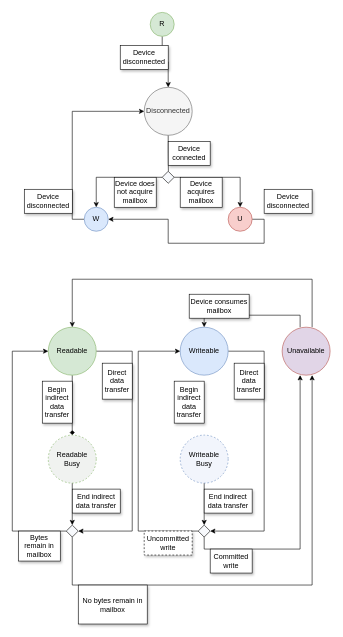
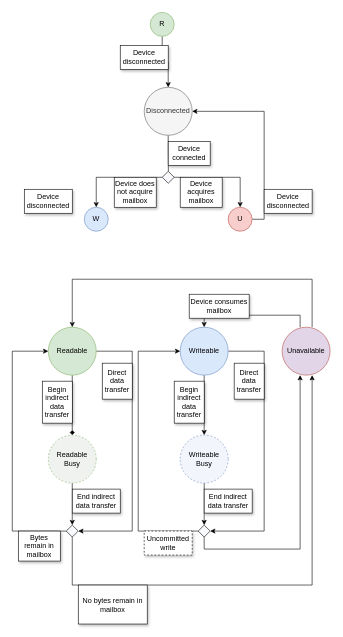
  <mxCell id="0" />
  <mxCell id="1" parent="0" />
  <mxCell id="2" style="edgeStyle=orthogonalEdgeStyle;rounded=0;orthogonalLoop=1;jettySize=auto;html=1;exitX=0.5;exitY=1;exitDx=0;exitDy=0;entryX=0.5;entryY=0;entryDx=0;entryDy=0;endArrow=diamond;endFill=1;" edge="1" parent="1" source="4" target="11"><mxGeometry relative="1" as="geometry" /></mxCell>
  <mxCell id="3" style="edgeStyle=orthogonalEdgeStyle;rounded=0;orthogonalLoop=1;jettySize=auto;html=1;exitX=1;exitY=0.5;exitDx=0;exitDy=0;entryX=1;entryY=0.5;entryDx=0;entryDy=0;endArrow=classic;endFill=1;" edge="1" parent="1" source="4" target="34"><mxGeometry relative="1" as="geometry"><Array as="points"><mxPoint x="220" y="585" /><mxPoint x="220" y="885" /></Array></mxGeometry></mxCell>
  <mxCell id="4" value="Readable" style="ellipse;whiteSpace=wrap;html=1;aspect=fixed;fillColor=#d5e8d4;strokeColor=#82b366;" parent="1" vertex="1"><mxGeometry x="80" y="545" width="80" height="80" as="geometry" /></mxCell>
+ <mxCell id="5" style="edgeStyle=orthogonalEdgeStyle;rounded=0;orthogonalLoop=1;jettySize=auto;html=1;exitX=0.5;exitY=1;exitDx=0;exitDy=0;entryX=0.5;entryY=0;entryDx=0;entryDy=0;endArrow=classic;endFill=1;" edge="1" parent="1" source="7" target="13"><mxGeometry relative="1" as="geometry" /></mxCell>
  <mxCell id="6" style="edgeStyle=orthogonalEdgeStyle;rounded=0;orthogonalLoop=1;jettySize=auto;html=1;exitX=1;exitY=0.5;exitDx=0;exitDy=0;endArrow=classic;endFill=1;entryX=1;entryY=0.5;entryDx=0;entryDy=0;" edge="1" parent="1" source="7" target="31"><mxGeometry relative="1" as="geometry"><mxPoint x="340" y="875" as="targetPoint" /><Array as="points"><mxPoint x="440" y="585" /><mxPoint x="440" y="885" /></Array></mxGeometry></mxCell>
  <mxCell id="7" value="Writeable" style="ellipse;whiteSpace=wrap;html=1;aspect=fixed;fillColor=#dae8fc;strokeColor=#6c8ebf;" parent="1" vertex="1"><mxGeometry x="300" y="545" width="80" height="80" as="geometry" /></mxCell>
  <mxCell id="8" style="edgeStyle=orthogonalEdgeStyle;rounded=0;orthogonalLoop=1;jettySize=auto;html=1;endArrow=classic;endFill=1;entryX=0.5;entryY=0;entryDx=0;entryDy=0;" parent="1" target="4" edge="1"><mxGeometry relative="1" as="geometry"><mxPoint x="120" y="505" as="targetPoint" /><mxPoint x="520" y="545" as="sourcePoint" /><Array as="points"><mxPoint x="520" y="465" /><mxPoint x="120" y="465" /></Array></mxGeometry></mxCell>
  <mxCell id="9" value="Unavailable" style="ellipse;whiteSpace=wrap;html=1;aspect=fixed;fillColor=#e1d5e7;strokeColor=#b85450;" parent="1" vertex="1"><mxGeometry x="470" y="545" width="80" height="80" as="geometry" /></mxCell>
  <mxCell id="10" style="edgeStyle=orthogonalEdgeStyle;rounded=0;orthogonalLoop=1;jettySize=auto;html=1;exitX=0.5;exitY=1;exitDx=0;exitDy=0;entryX=0.5;entryY=0;entryDx=0;entryDy=0;endArrow=classic;endFill=1;" edge="1" parent="1" source="11" target="34"><mxGeometry relative="1" as="geometry" /></mxCell>
  <mxCell id="11" value="Readable Busy" style="ellipse;whiteSpace=wrap;html=1;aspect=fixed;dashed=1;fillColor=#F0F2F0;strokeColor=#82b366;" parent="1" vertex="1"><mxGeometry x="80" y="725" width="80" height="80" as="geometry" /></mxCell>
  <mxCell id="12" style="edgeStyle=orthogonalEdgeStyle;rounded=0;orthogonalLoop=1;jettySize=auto;html=1;exitX=0.5;exitY=1;exitDx=0;exitDy=0;entryX=0.5;entryY=0;entryDx=0;entryDy=0;endArrow=classic;endFill=1;" edge="1" parent="1" source="13" target="31"><mxGeometry relative="1" as="geometry" /></mxCell>
  <mxCell id="13" value="Writeable Busy" style="ellipse;whiteSpace=wrap;html=1;aspect=fixed;dashed=1;fillColor=#F2F5FC;strokeColor=#6c8ebf;" parent="1" vertex="1"><mxGeometry x="300" y="725" width="80" height="80" as="geometry" /></mxCell>
  <mxCell id="14" style="edgeStyle=orthogonalEdgeStyle;rounded=0;orthogonalLoop=1;jettySize=auto;html=1;exitX=0.5;exitY=1;exitDx=0;exitDy=0;endArrow=none;endFill=0;" parent="1" source="15" edge="1"><mxGeometry relative="1" as="geometry"><mxPoint x="280.286" y="285" as="targetPoint" /></mxGeometry></mxCell>
  <mxCell id="15" value="Disconnected" style="ellipse;whiteSpace=wrap;html=1;aspect=fixed;fillColor=#f5f5f5;fontColor=#333333;strokeColor=#666666;" parent="1" vertex="1"><mxGeometry x="240" y="145" width="80" height="80" as="geometry" /></mxCell>
- <mxCell id="16" style="edgeStyle=orthogonalEdgeStyle;rounded=0;orthogonalLoop=1;jettySize=auto;html=1;exitX=0;exitY=0.5;exitDx=0;exitDy=0;entryX=0;entryY=0.5;entryDx=0;entryDy=0;endArrow=classic;endFill=1;" edge="1" parent="1" source="17" target="15"><mxGeometry relative="1" as="geometry" /></mxCell>
  <mxCell id="17" value="W" style="ellipse;whiteSpace=wrap;html=1;aspect=fixed;fillColor=#dae8fc;strokeColor=#6c8ebf;" parent="1" vertex="1"><mxGeometry x="140" y="345" width="40" height="40" as="geometry" /></mxCell>
- <mxCell id="18" style="edgeStyle=orthogonalEdgeStyle;rounded=0;orthogonalLoop=1;jettySize=auto;html=1;exitX=1;exitY=0.5;exitDx=0;exitDy=0;endArrow=classic;endFill=1;" edge="1" parent="1" source="19" target="17"><mxGeometry relative="1" as="geometry" /></mxCell>
+ <mxCell id="18" style="edgeStyle=orthogonalEdgeStyle;rounded=0;orthogonalLoop=1;jettySize=auto;html=1;exitX=1;exitY=0.5;exitDx=0;exitDy=0;entryX=1;entryY=0.5;entryDx=0;entryDy=0;endArrow=classic;endFill=1;" edge="1" parent="1" source="19" target="15"><mxGeometry relative="1" as="geometry" /></mxCell>
  <mxCell id="19" value="U" style="ellipse;whiteSpace=wrap;html=1;aspect=fixed;fillColor=#f8cecc;strokeColor=#b85450;" parent="1" vertex="1"><mxGeometry x="380" y="345" width="40" height="40" as="geometry" /></mxCell>
  <mxCell id="20" value="&lt;div&gt;Begin&lt;/div&gt;&lt;div&gt;indirect&lt;/div&gt;&lt;div&gt;data&lt;/div&gt;&lt;div&gt;transfer&lt;br&gt;&lt;/div&gt;" style="rounded=0;whiteSpace=wrap;html=1;shadow=1;" vertex="1" parent="1"><mxGeometry x="290" y="635" width="50" height="70" as="geometry" /></mxCell>
  <mxCell id="21" style="edgeStyle=orthogonalEdgeStyle;rounded=0;orthogonalLoop=1;jettySize=auto;html=1;exitX=0;exitY=0.5;exitDx=0;exitDy=0;entryX=0.5;entryY=0;entryDx=0;entryDy=0;endArrow=classic;endFill=1;" edge="1" parent="1" source="23" target="17"><mxGeometry relative="1" as="geometry" /></mxCell>
  <mxCell id="22" style="edgeStyle=orthogonalEdgeStyle;rounded=0;orthogonalLoop=1;jettySize=auto;html=1;exitX=1;exitY=0.5;exitDx=0;exitDy=0;entryX=0.5;entryY=0;entryDx=0;entryDy=0;endArrow=classic;endFill=1;" edge="1" parent="1" source="23" target="19"><mxGeometry relative="1" as="geometry" /></mxCell>
  <mxCell id="23" value="" style="rhombus;whiteSpace=wrap;html=1;fillColor=#F7F9FC;" vertex="1" parent="1"><mxGeometry x="270" y="285" width="20" height="20" as="geometry" /></mxCell>
  <mxCell id="24" value="" style="endArrow=classic;html=1;rounded=0;entryX=0.5;entryY=0;entryDx=0;entryDy=0;" edge="1" parent="1" target="7"><mxGeometry width="50" height="50" relative="1" as="geometry"><mxPoint x="500" y="545" as="sourcePoint" /><mxPoint x="420" y="515" as="targetPoint" /><Array as="points"><mxPoint x="500" y="525" /><mxPoint x="340" y="525" /></Array></mxGeometry></mxCell>
  <mxCell id="25" value="&lt;div&gt;Device consumes&lt;/div&gt;&lt;div&gt;mailbox&lt;br&gt;&lt;/div&gt;" style="rounded=0;whiteSpace=wrap;html=1;shadow=1;" vertex="1" parent="1"><mxGeometry x="315" y="490" width="100" height="40" as="geometry" /></mxCell>
  <mxCell id="26" value="&lt;div&gt;Begin&lt;/div&gt;&lt;div&gt;indirect&lt;/div&gt;&lt;div&gt;data&lt;/div&gt;&lt;div&gt;transfer&lt;br&gt;&lt;/div&gt;" style="rounded=0;whiteSpace=wrap;html=1;shadow=1;" vertex="1" parent="1"><mxGeometry x="70" y="635" width="50" height="70" as="geometry" /></mxCell>
  <mxCell id="27" value="&lt;div&gt;End indirect&lt;/div&gt;&lt;div&gt;data transfer&lt;br&gt;&lt;/div&gt;" style="rounded=0;whiteSpace=wrap;html=1;shadow=1;" vertex="1" parent="1"><mxGeometry x="120" y="815" width="80" height="40" as="geometry" /></mxCell>
  <mxCell id="28" value="&lt;div&gt;End indirect&lt;/div&gt;&lt;div&gt;data transfer&lt;br&gt;&lt;/div&gt;" style="rounded=0;whiteSpace=wrap;html=1;shadow=1;" vertex="1" parent="1"><mxGeometry x="340" y="815" width="80" height="40" as="geometry" /></mxCell>
  <mxCell id="29" style="edgeStyle=orthogonalEdgeStyle;rounded=0;orthogonalLoop=1;jettySize=auto;html=1;exitX=0;exitY=0.5;exitDx=0;exitDy=0;entryX=0;entryY=0.5;entryDx=0;entryDy=0;endArrow=classic;endFill=1;" edge="1" parent="1" source="31" target="7"><mxGeometry relative="1" as="geometry"><Array as="points"><mxPoint x="230" y="885" /><mxPoint x="230" y="585" /></Array></mxGeometry></mxCell>
  <mxCell id="30" style="edgeStyle=orthogonalEdgeStyle;rounded=0;orthogonalLoop=1;jettySize=auto;html=1;exitX=0.5;exitY=1;exitDx=0;exitDy=0;endArrow=classic;endFill=1;" edge="1" parent="1" source="31"><mxGeometry relative="1" as="geometry"><mxPoint x="500" y="625" as="targetPoint" /><Array as="points"><mxPoint x="340" y="915" /><mxPoint x="500" y="915" /></Array></mxGeometry></mxCell>
  <mxCell id="31" value="" style="rhombus;whiteSpace=wrap;html=1;fillColor=#F7F9FC;" vertex="1" parent="1"><mxGeometry x="330" y="875" width="20" height="20" as="geometry" /></mxCell>
  <mxCell id="32" style="edgeStyle=orthogonalEdgeStyle;rounded=0;orthogonalLoop=1;jettySize=auto;html=1;exitX=0;exitY=0.5;exitDx=0;exitDy=0;entryX=0;entryY=0.5;entryDx=0;entryDy=0;endArrow=classic;endFill=1;" edge="1" parent="1" source="34" target="4"><mxGeometry relative="1" as="geometry"><Array as="points"><mxPoint x="20" y="885" /><mxPoint x="20" y="585" /></Array></mxGeometry></mxCell>
  <mxCell id="33" style="edgeStyle=orthogonalEdgeStyle;rounded=0;orthogonalLoop=1;jettySize=auto;html=1;exitX=0.5;exitY=1;exitDx=0;exitDy=0;endArrow=classic;endFill=1;" edge="1" parent="1" source="34"><mxGeometry relative="1" as="geometry"><mxPoint x="520" y="625" as="targetPoint" /><Array as="points"><mxPoint x="120" y="975" /><mxPoint x="520" y="975" /></Array></mxGeometry></mxCell>
  <mxCell id="34" value="" style="rhombus;whiteSpace=wrap;html=1;fillColor=#F7F9FC;" vertex="1" parent="1"><mxGeometry x="110" y="875" width="20" height="20" as="geometry" /></mxCell>
  <mxCell id="35" value="" style="endArrow=none;html=1;rounded=0;" edge="1" parent="1" target="34"><mxGeometry width="50" height="50" relative="1" as="geometry"><mxPoint x="120" y="875" as="sourcePoint" /><mxPoint x="540" y="625" as="targetPoint" /><Array as="points" /></mxGeometry></mxCell>
  <mxCell id="36" value="&lt;div&gt;Direct&lt;/div&gt;&lt;div&gt;data&lt;/div&gt;&lt;div&gt;transfer&lt;br&gt;&lt;/div&gt;" style="rounded=0;whiteSpace=wrap;html=1;shadow=1;" vertex="1" parent="1"><mxGeometry x="170" y="605" width="50" height="60" as="geometry" /></mxCell>
  <mxCell id="37" value="&lt;div&gt;Direct&lt;/div&gt;&lt;div&gt;data&lt;/div&gt;&lt;div&gt;transfer&lt;br&gt;&lt;/div&gt;" style="rounded=0;whiteSpace=wrap;html=1;shadow=1;" vertex="1" parent="1"><mxGeometry x="390" y="605" width="50" height="60" as="geometry" /></mxCell>
- <mxCell id="38" value="&lt;div&gt;Committed&lt;/div&gt;&lt;div&gt;write&lt;br&gt;&lt;/div&gt;" style="rounded=0;whiteSpace=wrap;html=1;shadow=1;" vertex="1" parent="1"><mxGeometry x="350" y="915" width="70" height="40" as="geometry" /></mxCell>
  <mxCell id="39" value="&lt;div&gt;Uncommitted&lt;/div&gt;&lt;div&gt;write&lt;br&gt;&lt;/div&gt;" style="rounded=0;whiteSpace=wrap;html=1;shadow=1;dashed=1;" vertex="1" parent="1"><mxGeometry x="240" y="885" width="80" height="40" as="geometry" /></mxCell>
  <mxCell id="40" value="Bytes remain in mailbox" style="rounded=0;whiteSpace=wrap;html=1;shadow=1;" vertex="1" parent="1"><mxGeometry x="30" y="885" width="70" height="50" as="geometry" /></mxCell>
  <mxCell id="41" value="No bytes remain in mailbox" style="rounded=0;whiteSpace=wrap;html=1;shadow=1;" vertex="1" parent="1"><mxGeometry x="130" y="975" width="115" height="65" as="geometry" /></mxCell>
  <mxCell id="42" value="Device connected" style="rounded=0;whiteSpace=wrap;html=1;shadow=1;" vertex="1" parent="1"><mxGeometry x="280" y="235" width="70" height="40" as="geometry" /></mxCell>
  <mxCell id="43" value="Device does not acquire mailbox" style="rounded=0;whiteSpace=wrap;html=1;shadow=1;" vertex="1" parent="1"><mxGeometry x="190" y="295" width="70" height="50" as="geometry" /></mxCell>
  <mxCell id="44" value="Device acquires mailbox" style="rounded=0;whiteSpace=wrap;html=1;shadow=1;" vertex="1" parent="1"><mxGeometry x="300" y="295" width="70" height="50" as="geometry" /></mxCell>
  <mxCell id="45" value="Device disconnected" style="rounded=0;whiteSpace=wrap;html=1;shadow=1;" vertex="1" parent="1"><mxGeometry x="40" y="315" width="80" height="40" as="geometry" /></mxCell>
  <mxCell id="46" value="Device disconnected" style="rounded=0;whiteSpace=wrap;html=1;shadow=1;" vertex="1" parent="1"><mxGeometry x="440" y="315" width="80" height="40" as="geometry" /></mxCell>
  <mxCell id="47" style="edgeStyle=orthogonalEdgeStyle;rounded=0;orthogonalLoop=1;jettySize=auto;html=1;exitX=0.5;exitY=1;exitDx=0;exitDy=0;entryX=0.5;entryY=0;entryDx=0;entryDy=0;endArrow=classic;endFill=1;" edge="1" parent="1" source="48" target="15"><mxGeometry relative="1" as="geometry" /></mxCell>
  <mxCell id="48" value="R" style="ellipse;whiteSpace=wrap;html=1;aspect=fixed;fillColor=#d5e8d4;strokeColor=#82b366;" vertex="1" parent="1"><mxGeometry x="250" y="20" width="40" height="40" as="geometry" /></mxCell>
  <mxCell id="49" value="Device disconnected" style="rounded=0;whiteSpace=wrap;html=1;shadow=1;" vertex="1" parent="1"><mxGeometry x="200" y="75" width="80" height="40" as="geometry" /></mxCell>
